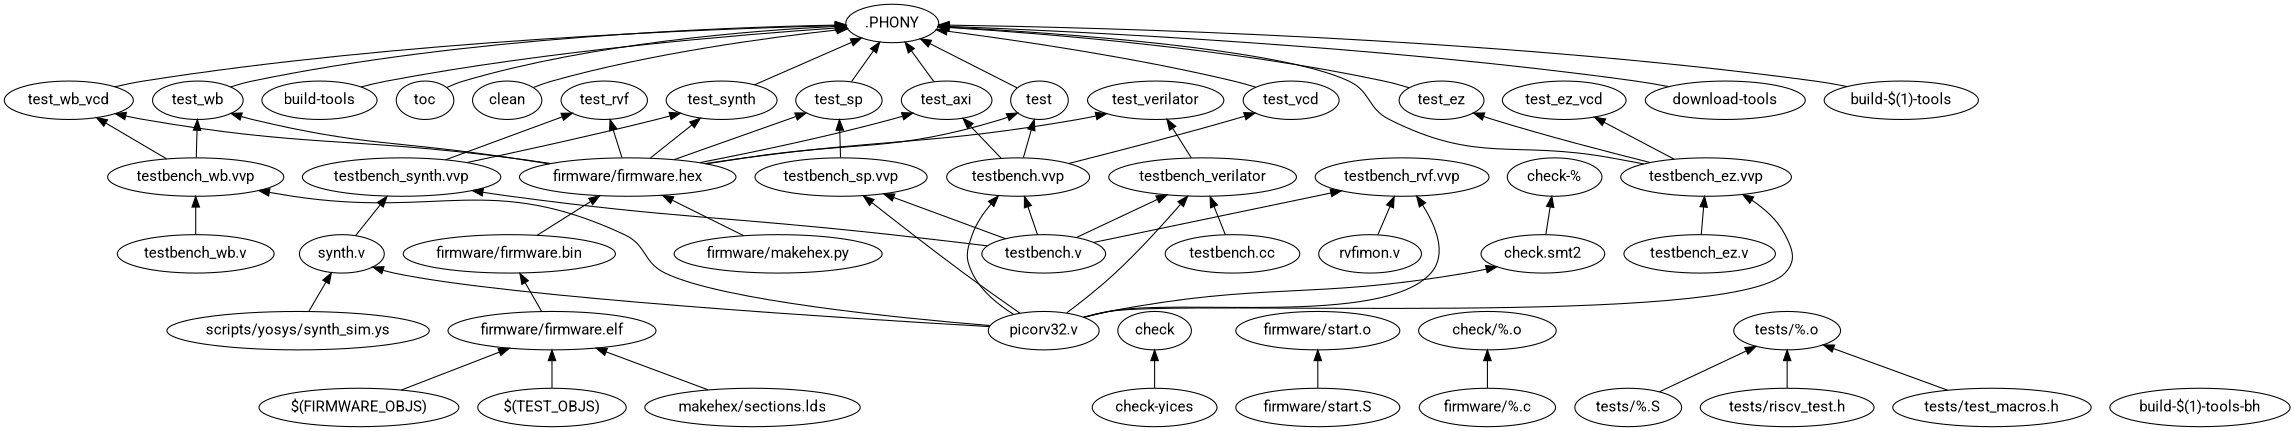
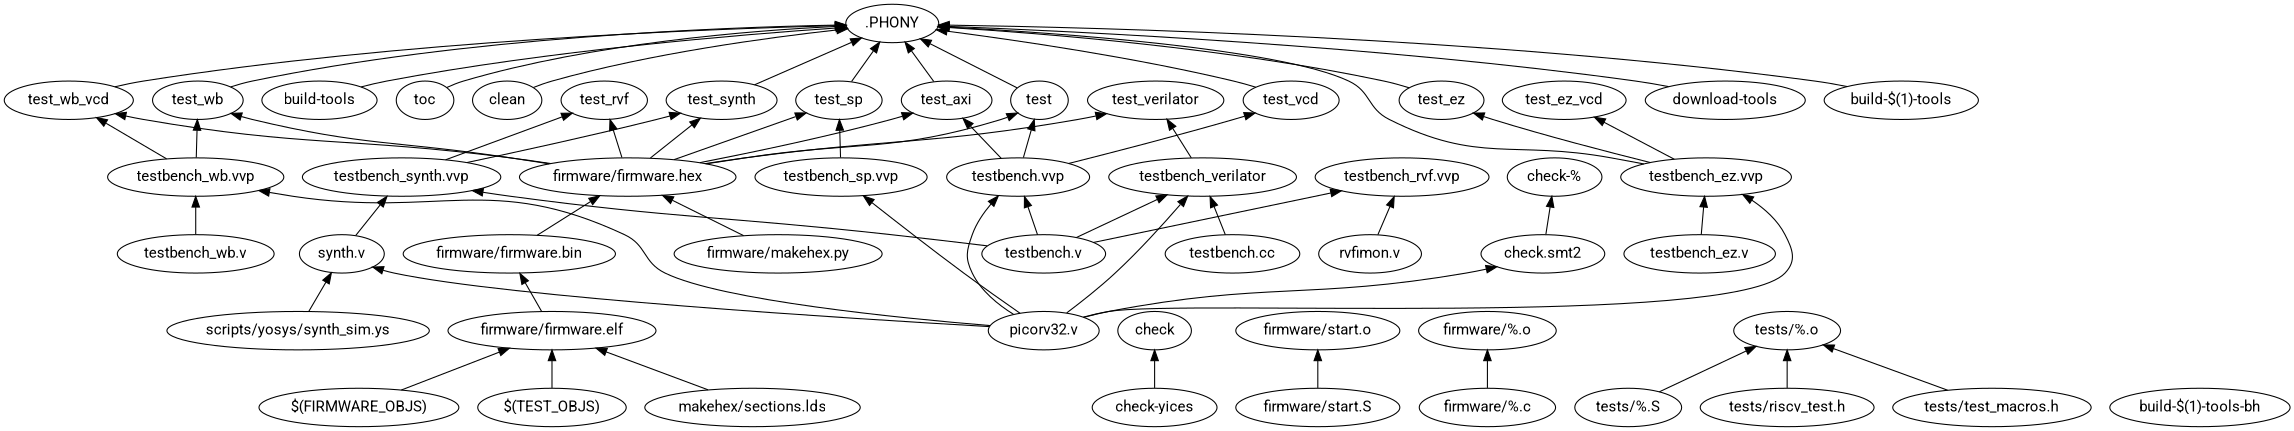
  digraph {
    fontname=Roboto
    rankdir=BT
    node [fontname=Roboto]
    edge [fontname=Roboto]
    test
    ".PHONY"
    "testbench.vvp"
    test_vcd
    test_axi
    "firmware/firmware.hex"
    test_rvf
    test_wb
    test_wb_vcd
    test_sp
    test_synth
    test_verilator
    "testbench_wb.vvp"
    test_ez
    "testbench_ez.vvp"
    test_ez_vcd
    "testbench_sp.vvp"
    "testbench_synth.vvp"
    testbench_verilator
    "testbench.v"
    "testbench_rvf.vvp"
    "picorv32.v"
    "synth.v"
    "check.smt2"
    "check-%"
    "rvfimon.v"
    "testbench_wb.v"
    "testbench_ez.v"
    "testbench.cc"
    "check-yices"
    check
    "scripts/yosys/synth_sim.ys"
    "firmware/firmware.bin"
    "firmware/makehex.py"
    "firmware/firmware.elf"
    "$(FIRMWARE_OBJS)"
    "$(TEST_OBJS)"
    n38 [label="makehex/sections.lds"]
    "firmware/start.S"
    "firmware/start.o"
    "firmware/%.c"
-   "firmware/%.o" [label="check/%.o"]
+   "firmware/%.o"
    "tests/%.S"
    "tests/%.o"
    "tests/riscv_test.h"
    "tests/test_macros.h"
    "download-tools"
    "build-$(1)-tools"
    "build-$(1)-tools-bh"
    "build-tools"
    toc
    clean
    test -> ".PHONY"
    "testbench.vvp" -> test
    "testbench.vvp" -> test_vcd
    "testbench.vvp" -> test_axi
    test_vcd -> ".PHONY"
    test_axi -> ".PHONY"
    "firmware/firmware.hex" -> test
    "firmware/firmware.hex" -> test_axi
    "firmware/firmware.hex" -> test_rvf
    "firmware/firmware.hex" -> test_wb
    "firmware/firmware.hex" -> test_wb_vcd
    "firmware/firmware.hex" -> test_sp
    "firmware/firmware.hex" -> test_synth
    "firmware/firmware.hex" -> test_verilator
    test_wb -> ".PHONY"
    test_wb_vcd -> ".PHONY"
    test_sp -> ".PHONY"
    test_synth -> ".PHONY"
    "testbench_wb.vvp" -> test_wb
    "testbench_wb.vvp" -> test_wb_vcd
    test_ez -> ".PHONY"
    "testbench_ez.vvp" -> ".PHONY"
    "testbench_ez.vvp" -> test_ez
    "testbench_ez.vvp" -> test_ez_vcd
    "testbench_sp.vvp" -> test_sp
    "testbench_synth.vvp" -> test_rvf
    "testbench_synth.vvp" -> test_synth
    testbench_verilator -> test_verilator
    "testbench.v" -> "testbench.vvp"
-   "testbench.v" -> "testbench_sp.vvp"
    "testbench.v" -> "testbench_synth.vvp"
    "testbench.v" -> testbench_verilator
    "testbench.v" -> "testbench_rvf.vvp"
    "picorv32.v" -> "testbench.vvp"
    "picorv32.v" -> "testbench_wb.vvp"
    "picorv32.v" -> "testbench_ez.vvp"
    "picorv32.v" -> "testbench_sp.vvp"
    "picorv32.v" -> testbench_verilator
-   "picorv32.v" -> "testbench_rvf.vvp"
    "picorv32.v" -> "synth.v"
    "picorv32.v" -> "check.smt2"
    "synth.v" -> "testbench_synth.vvp"
    "check.smt2" -> "check-%"
    "rvfimon.v" -> "testbench_rvf.vvp"
    "testbench_wb.v" -> "testbench_wb.vvp"
    "testbench_ez.v" -> "testbench_ez.vvp"
    "testbench.cc" -> testbench_verilator
    "check-yices" -> check
    "scripts/yosys/synth_sim.ys" -> "synth.v"
    "firmware/firmware.bin" -> "firmware/firmware.hex"
    "firmware/makehex.py" -> "firmware/firmware.hex"
    "firmware/firmware.elf" -> "firmware/firmware.bin"
    "$(FIRMWARE_OBJS)" -> "firmware/firmware.elf"
    "$(TEST_OBJS)" -> "firmware/firmware.elf"
    n38 -> "firmware/firmware.elf"
    "firmware/start.S" -> "firmware/start.o"
    "firmware/%.c" -> "firmware/%.o"
    "tests/%.S" -> "tests/%.o"
    "tests/riscv_test.h" -> "tests/%.o"
    "tests/test_macros.h" -> "tests/%.o"
    "download-tools" -> ".PHONY"
    "build-$(1)-tools" -> ".PHONY"
    "build-tools" -> ".PHONY"
    toc -> ".PHONY"
    clean -> ".PHONY"
  }
